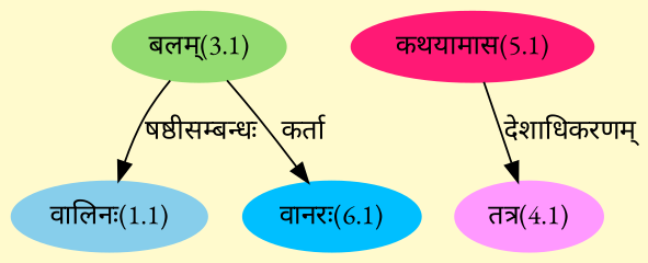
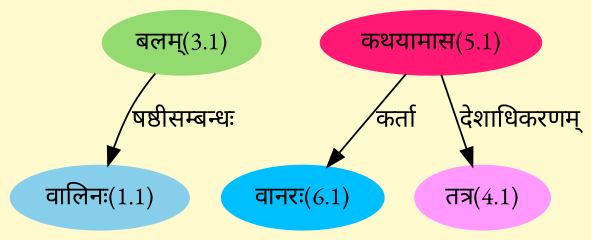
  digraph {
    bgcolor=lemonchiffon1
    compound=true
    fontname="EB Garamond"
    rankdir=BT
    node [fontname="EB Garamond" style=filled]
    edge [dir=back fontname="EB Garamond"]
    n1 [color="#87CEEB" label="वालिनः(1.1)"]
    n2 [color="#93DB70" label="बलम्(3.1)"]
    n3 [color="#FF1975" label="कथयामास(5.1)"]
    n4 [color="#FF99FF" label="तत्र(4.1)"]
    n5 [color="#00BFFF" label="वानरः(6.1)"]
    n1 -> n2 [label="षष्ठीसम्बन्धः"]
    n4 -> n3 [label="देशाधिकरणम्"]
-   n5 -> n2 [label="कर्ता"]
+   n5 -> n3 [label="कर्ता"]
  }
